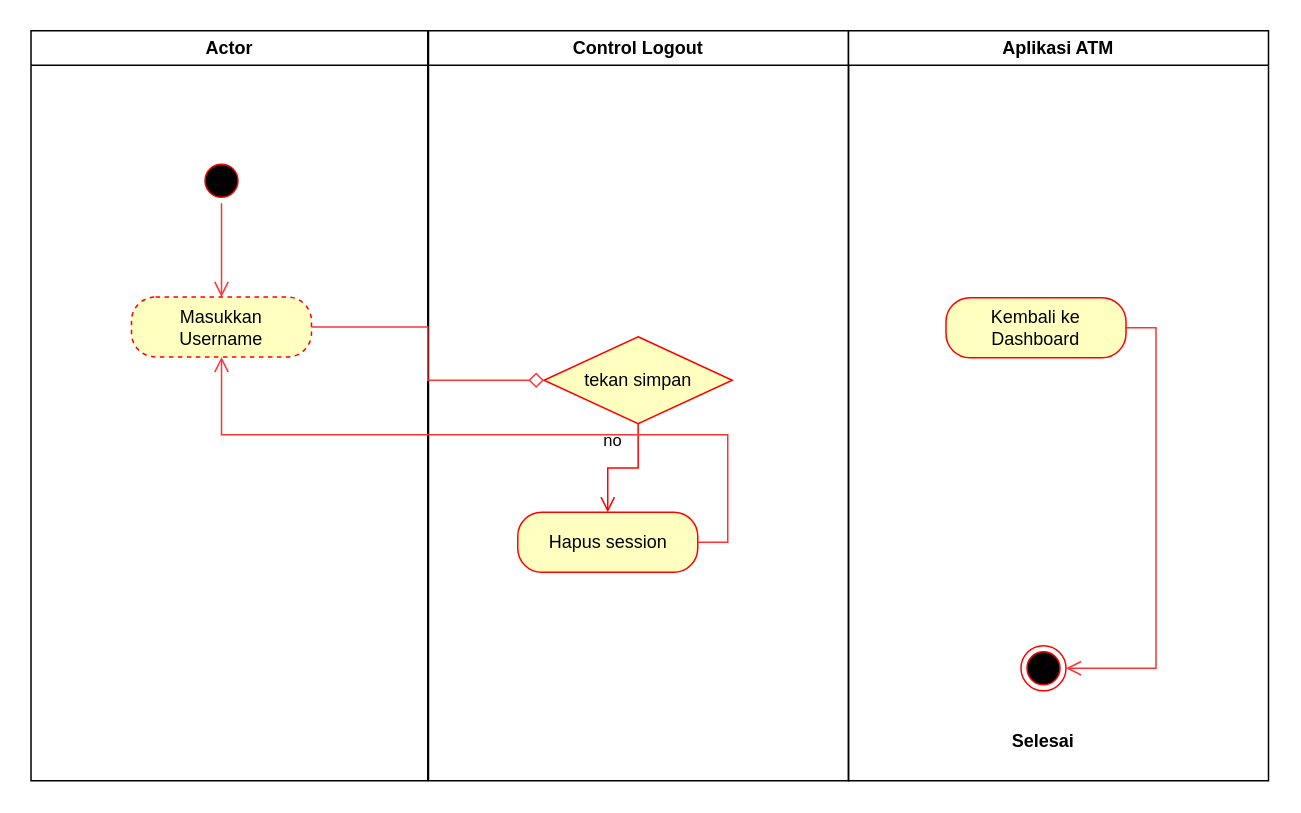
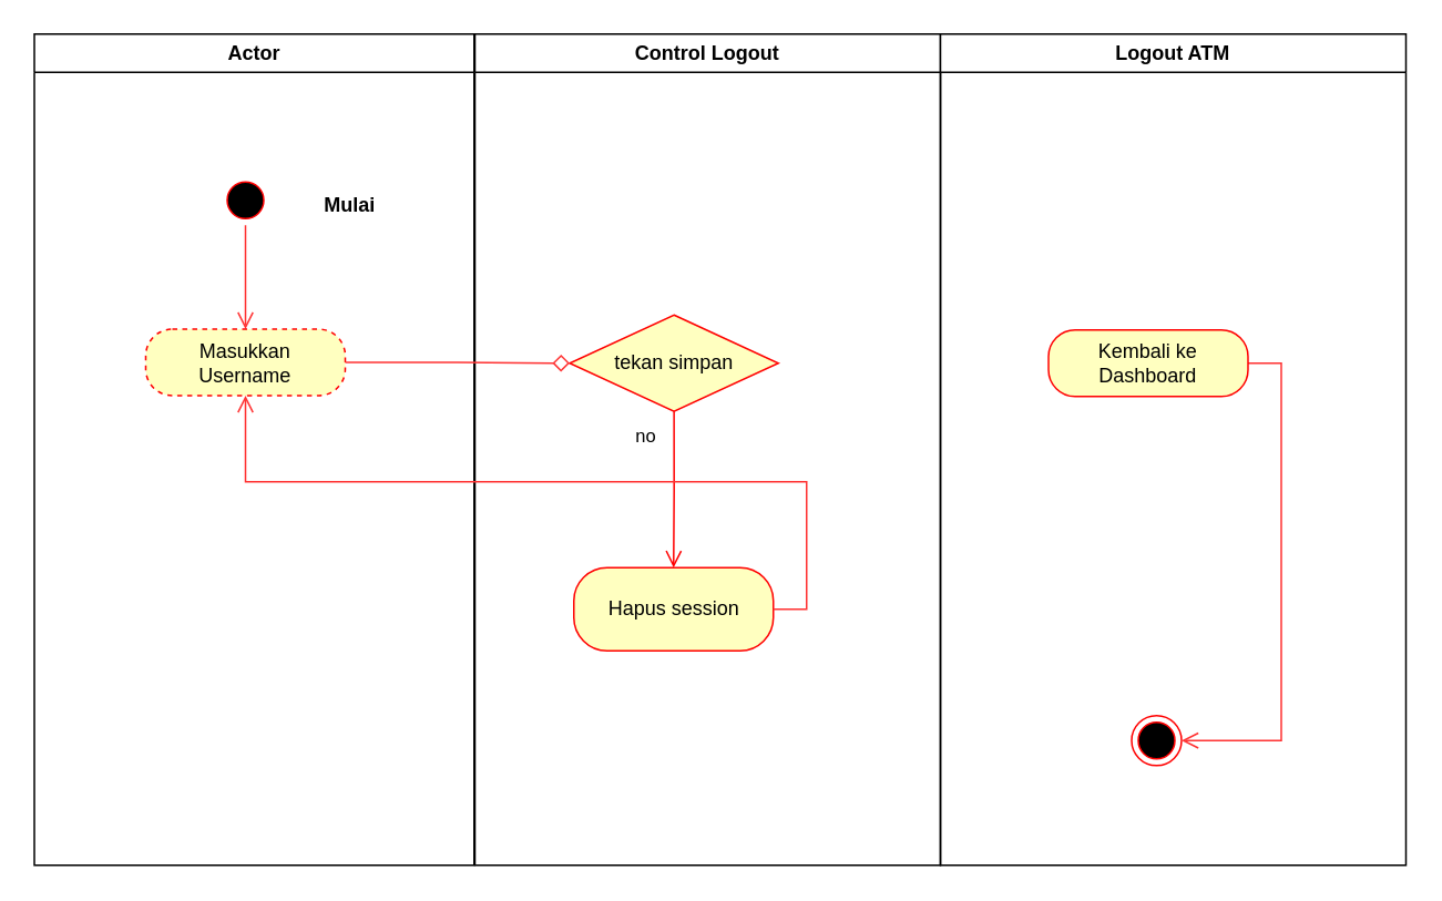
  <mxCell id="0" />
  <mxCell id="1" parent="0" />
  <mxCell id="2" value="Actor" style="swimlane;whiteSpace=wrap" parent="1" vertex="1"><mxGeometry x="20" y="20" width="264.5" height="500" as="geometry" /></mxCell>
  <mxCell id="3" style="edgeStyle=orthogonalEdgeStyle;rounded=0;orthogonalLoop=1;jettySize=auto;html=1;exitX=0.5;exitY=1;exitDx=0;exitDy=0;entryX=0.5;entryY=0;entryDx=0;entryDy=0;strokeColor=#FF3333;endArrow=open;endFill=0;endSize=8;" parent="2" source="4" target="6" edge="1"><mxGeometry relative="1" as="geometry" /></mxCell>
  <mxCell id="4" value="" style="ellipse;shape=startState;fillColor=#000000;strokeColor=#ff0000;" parent="2" vertex="1"><mxGeometry x="112" y="85" width="30" height="30" as="geometry" /></mxCell>
+ <mxCell id="5" value="Mulai" style="text;align=center;fontStyle=1;verticalAlign=middle;spacingLeft=3;spacingRight=3;strokeColor=none;rotatable=0;points=[[0,0.5],[1,0.5]];portConstraint=eastwest;" parent="2" vertex="1"><mxGeometry x="150" y="89" width="80" height="26" as="geometry" /></mxCell>
  <mxCell id="6" value="Masukkan&lt;br&gt;Username" style="rounded=1;whiteSpace=wrap;html=1;arcSize=40;fontColor=#000000;fillColor=#ffffc0;strokeColor=#ff0000;dashed=1;" parent="2" vertex="1"><mxGeometry x="67" y="177.5" width="120" height="40" as="geometry" /></mxCell>
  <mxCell id="7" style="edgeStyle=orthogonalEdgeStyle;rounded=0;orthogonalLoop=1;jettySize=auto;html=1;exitX=0.5;exitY=1;exitDx=0;exitDy=0;strokeColor=#FF3333;strokeWidth=1;endArrow=open;endFill=0;endSize=8;" parent="2" source="6" target="6" edge="1"><mxGeometry relative="1" as="geometry" /></mxCell>
  <mxCell id="8" value="Control Logout" style="swimlane;whiteSpace=wrap" parent="1" vertex="1"><mxGeometry x="285" y="20" width="280" height="500" as="geometry" /></mxCell>
- <mxCell id="9" value="tekan simpan" style="rhombus;whiteSpace=wrap;html=1;fillColor=#ffffc0;strokeColor=#ff0000;strokeWidth=1;" parent="8" vertex="1"><mxGeometry x="77" y="204" width="125.5" height="58" as="geometry" /></mxCell>
- <mxCell id="10" value="Hapus session" style="rounded=1;whiteSpace=wrap;html=1;arcSize=40;fontColor=#000000;fillColor=#ffffc0;strokeColor=#ff0000;strokeWidth=1;" parent="8" vertex="1"><mxGeometry x="59.5" y="321" width="120" height="40" as="geometry" /></mxCell>
+ <mxCell id="9" value="tekan simpan" style="rhombus;whiteSpace=wrap;html=1;fillColor=#ffffc0;strokeColor=#ff0000;strokeWidth=1;" parent="8" vertex="1"><mxGeometry x="57" y="169" width="125.5" height="58" as="geometry" /></mxCell>
+ <mxCell id="10" value="Hapus session" style="rounded=1;whiteSpace=wrap;html=1;arcSize=40;fontColor=#000000;fillColor=#ffffc0;strokeColor=#ff0000;strokeWidth=1;" parent="8" vertex="1"><mxGeometry x="59.5" y="321" width="120" height="50" as="geometry" /></mxCell>
  <mxCell id="11" value="no" style="edgeStyle=orthogonalEdgeStyle;html=1;align=left;verticalAlign=bottom;endArrow=open;endSize=8;strokeColor=#ff0000;rounded=0;strokeWidth=1;exitX=0.5;exitY=1;exitDx=0;exitDy=0;entryX=0.5;entryY=0;entryDx=0;entryDy=0;" parent="8" source="9" target="10" edge="1"><mxGeometry x="-0.489" y="-25" relative="1" as="geometry"><mxPoint x="120" y="320" as="targetPoint" /><mxPoint x="160" y="455" as="sourcePoint" /><mxPoint as="offset" /></mxGeometry></mxCell>
- <mxCell id="12" value="Aplikasi ATM" style="swimlane;whiteSpace=wrap" parent="1" vertex="1"><mxGeometry x="565" y="20" width="280" height="500" as="geometry" /></mxCell>
+ <mxCell id="12" value="Logout ATM" style="swimlane;whiteSpace=wrap" parent="1" vertex="1"><mxGeometry x="565" y="20" width="280" height="500" as="geometry" /></mxCell>
  <mxCell id="13" value="" style="ellipse;html=1;shape=endState;fillColor=#000000;strokeColor=#ff0000;strokeWidth=1;" parent="12" vertex="1"><mxGeometry x="115" y="410" width="30" height="30" as="geometry" /></mxCell>
- <mxCell id="14" value="Selesai" style="text;align=center;fontStyle=1;verticalAlign=middle;spacingLeft=3;spacingRight=3;strokeColor=none;rotatable=0;points=[[0,0.5],[1,0.5]];portConstraint=eastwest;" parent="12" vertex="1"><mxGeometry x="90" y="460" width="80" height="26" as="geometry" /></mxCell>
  <mxCell id="15" style="edgeStyle=orthogonalEdgeStyle;rounded=0;orthogonalLoop=1;jettySize=auto;html=1;exitX=1;exitY=0.5;exitDx=0;exitDy=0;entryX=1;entryY=0.5;entryDx=0;entryDy=0;strokeColor=#FF3333;strokeWidth=1;endArrow=open;endFill=0;endSize=8;" parent="12" source="16" target="13" edge="1"><mxGeometry relative="1" as="geometry" /></mxCell>
  <mxCell id="16" value="Kembali ke Dashboard" style="rounded=1;whiteSpace=wrap;html=1;arcSize=40;fontColor=#000000;fillColor=#ffffc0;strokeColor=#ff0000;strokeWidth=1;" parent="12" vertex="1"><mxGeometry x="65" y="178" width="120" height="40" as="geometry" /></mxCell>
  <mxCell id="17" style="edgeStyle=orthogonalEdgeStyle;rounded=0;orthogonalLoop=1;jettySize=auto;html=1;entryX=0;entryY=0.5;entryDx=0;entryDy=0;strokeColor=#FF3333;strokeWidth=1;endArrow=diamond;endFill=0;endSize=8;exitX=1;exitY=0.5;exitDx=0;exitDy=0;" parent="1" source="6" target="9" edge="1"><mxGeometry relative="1" as="geometry"><mxPoint x="291" y="270.96" as="sourcePoint" /></mxGeometry></mxCell>
  <mxCell id="18" style="edgeStyle=orthogonalEdgeStyle;orthogonalLoop=1;jettySize=auto;html=1;exitX=1;exitY=0.5;exitDx=0;exitDy=0;endArrow=open;endFill=0;endSize=8;strokeColor=#FF3333;rounded=0;" parent="1" source="10" target="6" edge="1"><mxGeometry relative="1" as="geometry"><mxPoint x="645" y="440" as="targetPoint" /></mxGeometry></mxCell>
